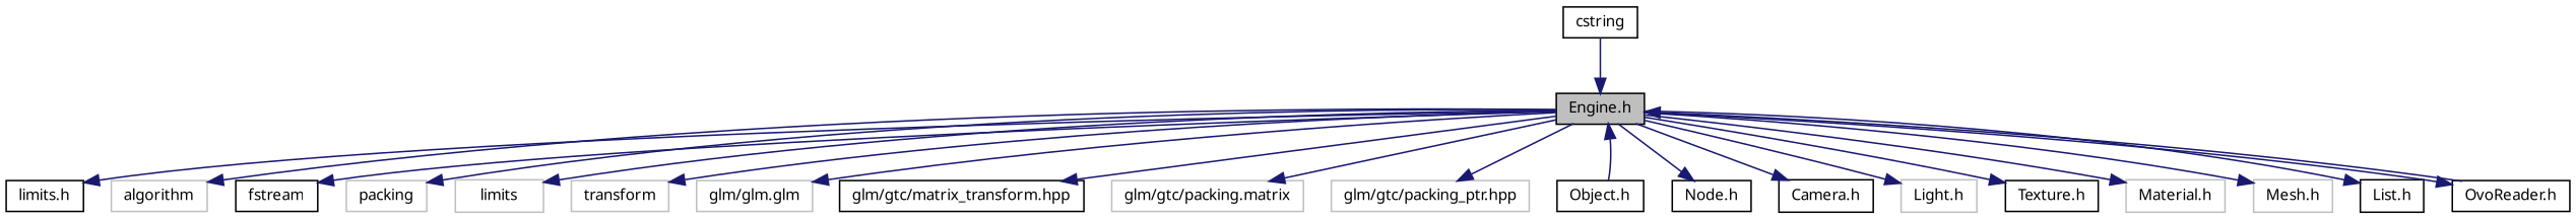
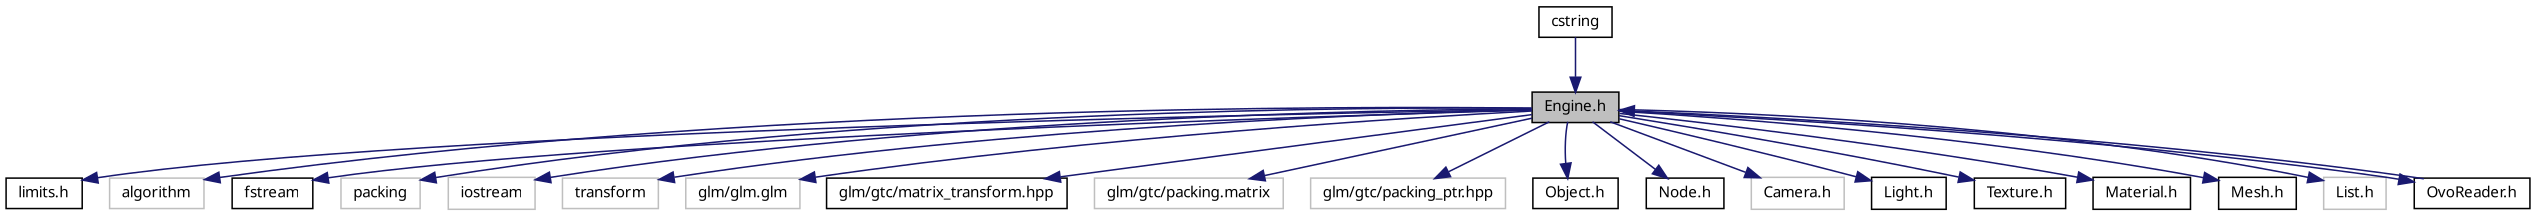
  digraph {
    fontname="Noto Sans"
    node [color=black fillcolor=white fontname="Noto Sans" fontsize=10 shape=record style=filled]
    edge [color=midnightblue fontname="Noto Sans" fontsize=10 labelfontname=Helvetica labelfontsize=10 style=solid]
    n1 [fillcolor=grey75 fontcolor=black height=0.2 label="Engine.h" width=0.4]
    n2 [height=0.2 label="limits.h" width=0.4]
    n3 [color=grey75 height=0.2 label=algorithm width=0.4]
    n4 [height=0.2 label=fstream width=0.4]
    n5 [color=grey75 height=0.2 label=packing width=0.4]
-   n6 [color=grey75 height=0.2 label=limits width=0.4]
+   n6 [color=grey75 height=0.2 label=iostream width=0.4]
    n7 [color=grey75 height=0.2 label=transform width=0.4]
    n8 [color=grey75 height=0.2 label="glm/glm.glm" width=0.4]
    n9 [height=0.2 label="glm/gtc/matrix_transform.hpp" width=0.4]
    n10 [color=grey75 height=0.2 label="glm/gtc/packing.matrix" width=0.4]
    n11 [color=grey75 height=0.2 label="glm/gtc/packing_ptr.hpp" width=0.4]
    n12 [height=0.2 label="Object.h" width=0.4]
    n13 [height=0.2 label="Node.h" width=0.4]
-   n14 [height=0.2 label="Camera.h" width=0.4]
-   n15 [color=grey75 height=0.2 label="Light.h" width=0.4]
+   n14 [color=grey75 height=0.2 label="Camera.h" width=0.4]
+   n15 [height=0.2 label="Light.h" width=0.4]
    n16 [height=0.2 label="Texture.h" width=0.4]
-   n17 [color=grey75 height=0.2 label="Material.h" width=0.4]
-   n18 [color=grey75 height=0.2 label="Mesh.h" width=0.4]
-   n19 [height=0.2 label="List.h" width=0.4]
+   n17 [height=0.2 label="Material.h" width=0.4]
+   n18 [height=0.2 label="Mesh.h" width=0.4]
+   n19 [color=grey75 height=0.2 label="List.h" width=0.4]
    n20 [height=0.2 label="OvoReader.h" width=0.4]
    n21 [height=0.2 label=cstring width=0.4]
    n1 -> n2
    n1 -> n3
    n1 -> n4
    n1 -> n5
    n1 -> n6
    n1 -> n7
    n1 -> n8
    n1 -> n9
    n1 -> n10
    n1 -> n11
-   n12 -> n1
+   n1 -> n12
    n1 -> n13
    n1 -> n14
    n1 -> n15
    n1 -> n16
    n1 -> n17
    n1 -> n18
    n1 -> n19
    n1 -> n20
    n20 -> n1
    n21 -> n1
  }
